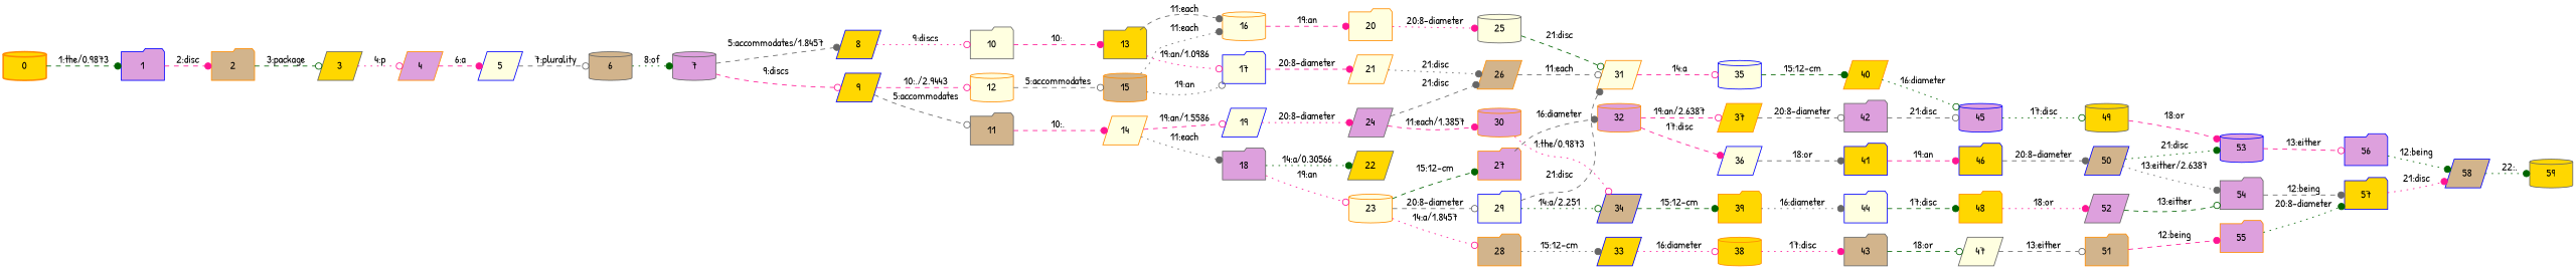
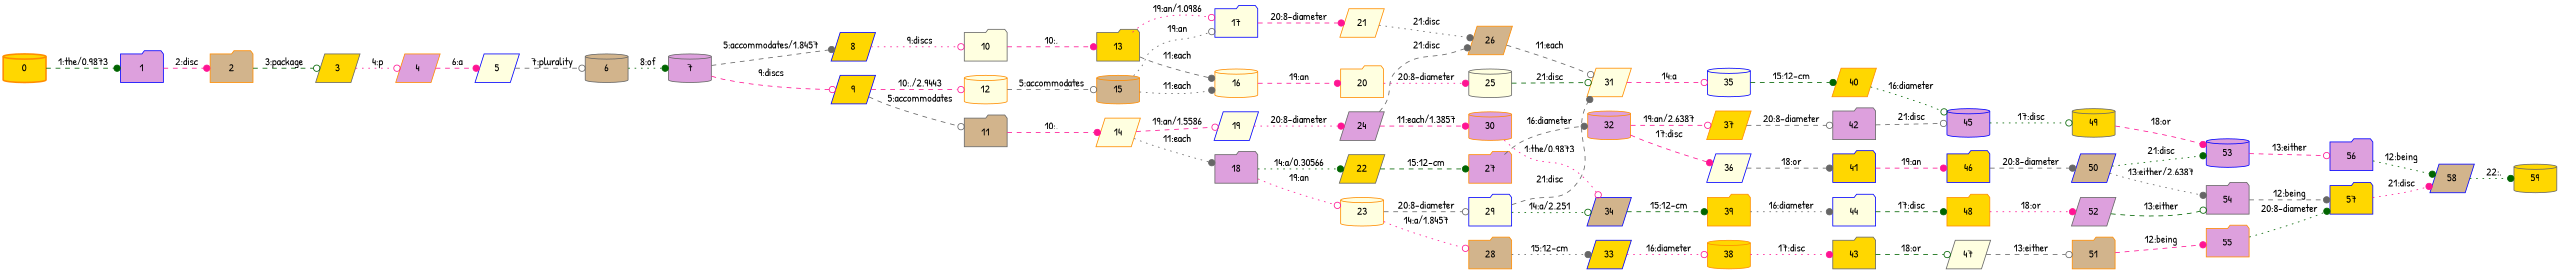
  digraph {
    fontname="Patrick Hand"
    nodesep=0.25
    rankdir=LR
    ranksep=0.4
    node [color=darkorange fillcolor=gold fontname="Patrick Hand" fontsize=14 shape=folder style="solid,filled"]
    edge [arrowhead=dot color=deeppink fontname="Patrick Hand" fontsize=14 style=dashed]
    n1 [label=0 shape=cylinder style="bold,filled"]
    n2 [color=blue fillcolor=plum label=1]
    n3 [fillcolor=tan label=2]
    n4 [color=gray40 label=3 shape=parallelogram]
    n5 [fillcolor=plum label=4 shape=parallelogram]
    n6 [color=blue fillcolor=lightyellow label=5 shape=parallelogram]
    n7 [color=gray40 fillcolor=tan label=6 shape=cylinder]
    n8 [color=gray40 fillcolor=plum label=7 shape=cylinder]
    n9 [color=blue label=8 shape=parallelogram]
    n10 [color=blue label=9 shape=parallelogram]
    n11 [color=gray40 fillcolor=lightyellow label=10]
    n12 [color=gray40 fillcolor=tan label=11]
    n13 [fillcolor=lightyellow label=12 shape=cylinder]
    n14 [color=gray40 label=13]
    n15 [fillcolor=lightyellow label=14 shape=parallelogram]
    n16 [fillcolor=tan label=15 shape=cylinder]
    n17 [fillcolor=lightyellow label=16 shape=cylinder]
    n18 [color=blue fillcolor=lightyellow label=17]
    n19 [color=gray40 fillcolor=plum label=18]
    n20 [color=blue fillcolor=lightyellow label=19 shape=parallelogram]
    n21 [fillcolor=lightyellow label=20]
    n22 [fillcolor=lightyellow label=21 shape=parallelogram]
    n23 [color=gray40 label=22 shape=parallelogram]
    n24 [fillcolor=lightyellow label=23 shape=cylinder]
    n25 [color=gray40 fillcolor=plum label=24 shape=parallelogram]
    n26 [color=gray40 fillcolor=lightyellow label=25 shape=cylinder]
    n27 [fillcolor=tan label=26 shape=parallelogram]
    n28 [fillcolor=plum label=27]
    n29 [fillcolor=tan label=28]
    n30 [color=blue fillcolor=lightyellow label=29]
    n31 [fillcolor=plum label=30 shape=cylinder]
    n32 [fillcolor=lightyellow label=31 shape=parallelogram]
    n33 [fillcolor=plum label=32 shape=cylinder]
    n34 [color=blue label=33 shape=parallelogram]
    n35 [color=blue fillcolor=tan label=34 shape=parallelogram]
    n36 [color=blue fillcolor=lightyellow label=35 shape=cylinder]
    n37 [color=blue fillcolor=lightyellow label=36 shape=parallelogram]
    n38 [label=37 shape=parallelogram]
    n39 [label=38 shape=cylinder]
    n40 [label=39]
    n41 [label=40 shape=parallelogram]
    n42 [color=blue label=41]
    n43 [color=gray40 fillcolor=plum label=42]
-   n44 [color=gray40 fillcolor=tan label=43]
+   n44 [color=gray40 label=43]
    n45 [color=blue fillcolor=lightyellow label=44]
    n46 [color=blue fillcolor=plum label=45 shape=cylinder]
    n47 [color=blue label=46]
    n48 [color=gray40 fillcolor=lightyellow label=47 shape=parallelogram]
    n49 [label=48]
    n50 [color=gray40 label=49 shape=cylinder]
    n51 [color=blue fillcolor=tan label=50 shape=parallelogram]
    n52 [fillcolor=tan label=51]
    n53 [color=gray40 fillcolor=plum label=52 shape=parallelogram]
    n54 [color=blue fillcolor=plum label=53 shape=cylinder]
    n55 [color=gray40 fillcolor=plum label=54]
    n56 [fillcolor=plum label=55]
    n57 [color=blue fillcolor=plum label=56]
    n58 [color=blue label=57]
    n59 [color=blue fillcolor=tan label=58 shape=parallelogram]
    n60 [color=gray40 label=59 shape=cylinder]
    n1 -> n2 [color=darkgreen label="1:the/0.9873"]
    n2 -> n3 [label="2:disc"]
    n3 -> n4 [arrowhead=odot color=darkgreen label="3:package"]
    n4 -> n5 [arrowhead=odot label="4:p" style=dotted]
    n5 -> n6 [label="6:a"]
    n6 -> n7 [arrowhead=odot color=gray40 label="7:plurality"]
    n7 -> n8 [color=darkgreen label="8:of" style=dotted]
    n8 -> n9 [color=gray40 label="5:accommodates/1.8457"]
    n8 -> n10 [arrowhead=odot label="9:discs"]
    n9 -> n11 [arrowhead=odot label="9:discs" style=dotted]
    n10 -> n12 [arrowhead=odot color=gray40 label="5:accommodates"]
    n10 -> n13 [arrowhead=odot label="10:,/2.9443"]
    n11 -> n14 [label="10:,"]
    n12 -> n15 [label="10:,"]
    n13 -> n16 [arrowhead=odot color=gray40 label="5:accommodates"]
    n14 -> n17 [color=gray40 label="11:each"]
    n14 -> n18 [arrowhead=odot label="19:an/1.0986" style=dotted]
    n15 -> n19 [color=gray40 label="11:each" style=dotted]
    n15 -> n20 [arrowhead=odot label="19:an/1.5586"]
    n16 -> n17 [color=gray40 label="11:each" style=dotted]
    n16 -> n18 [arrowhead=odot color=gray40 label="19:an" style=dotted]
    n17 -> n21 [label="19:an"]
    n18 -> n22 [label="20:8-diameter"]
    n19 -> n23 [color=darkgreen label="14:a/0.30566" style=dotted]
    n19 -> n24 [arrowhead=odot label="19:an" style=dotted]
    n20 -> n25 [label="20:8-diameter" style=dotted]
    n21 -> n26 [label="20:8-diameter" style=dotted]
    n22 -> n27 [color=gray40 label="21:disc" style=dotted]
-   n24 -> n28 [color=darkgreen label="15:12-cm"]
+   n23 -> n28 [color=darkgreen label="15:12-cm"]
    n24 -> n29 [arrowhead=odot label="14:a/1.8457" style=dotted]
    n24 -> n30 [arrowhead=odot color=gray40 label="20:8-diameter"]
    n25 -> n27 [color=gray40 label="21:disc"]
    n25 -> n31 [label="11:each/1.3857"]
    n26 -> n32 [arrowhead=odot color=darkgreen label="21:disc"]
    n27 -> n32 [arrowhead=odot color=gray40 label="11:each"]
    n28 -> n33 [color=gray40 label="16:diameter"]
    n29 -> n34 [color=gray40 label="15:12-cm" style=dotted]
    n30 -> n32 [color=gray40 label="21:disc"]
    n30 -> n35 [arrowhead=odot color=darkgreen label="14:a/2.251" style=dotted]
    n31 -> n35 [arrowhead=odot label="1:the/0.9873" style=dotted]
    n32 -> n36 [arrowhead=odot label="14:a"]
    n33 -> n37 [label="17:disc"]
    n33 -> n38 [arrowhead=odot label="19:an/2.6387"]
    n34 -> n39 [arrowhead=odot label="16:diameter" style=dotted]
    n35 -> n40 [color=darkgreen label="15:12-cm"]
    n36 -> n41 [color=darkgreen label="15:12-cm"]
    n37 -> n42 [color=gray40 label="18:or"]
    n38 -> n43 [arrowhead=odot color=gray40 label="20:8-diameter"]
    n39 -> n44 [label="17:disc" style=dotted]
    n40 -> n45 [color=gray40 label="16:diameter" style=dotted]
    n41 -> n46 [arrowhead=odot color=darkgreen label="16:diameter" style=dotted]
    n42 -> n47 [label="19:an"]
    n43 -> n46 [arrowhead=odot color=gray40 label="21:disc"]
    n44 -> n48 [arrowhead=odot color=darkgreen label="18:or"]
    n45 -> n49 [color=darkgreen label="17:disc"]
    n46 -> n50 [arrowhead=odot color=darkgreen label="17:disc" style=dotted]
    n47 -> n51 [color=gray40 label="20:8-diameter"]
    n48 -> n52 [arrowhead=odot color=gray40 label="13:either"]
    n49 -> n53 [label="18:or" style=dotted]
    n50 -> n54 [label="18:or"]
    n51 -> n54 [color=darkgreen label="21:disc" style=dotted]
    n51 -> n55 [color=gray40 label="13:either/2.6387" style=dotted]
    n52 -> n56 [label="12:being"]
    n53 -> n55 [arrowhead=odot color=darkgreen label="13:either"]
    n54 -> n57 [arrowhead=odot label="13:either"]
    n55 -> n58 [color=gray40 label="12:being"]
    n56 -> n58 [color=darkgreen label="20:8-diameter" style=dotted]
    n57 -> n59 [color=darkgreen label="12:being" style=dotted]
    n58 -> n59 [label="21:disc" style=dotted]
    n59 -> n60 [color=darkgreen label="22:." style=dotted]
  }
